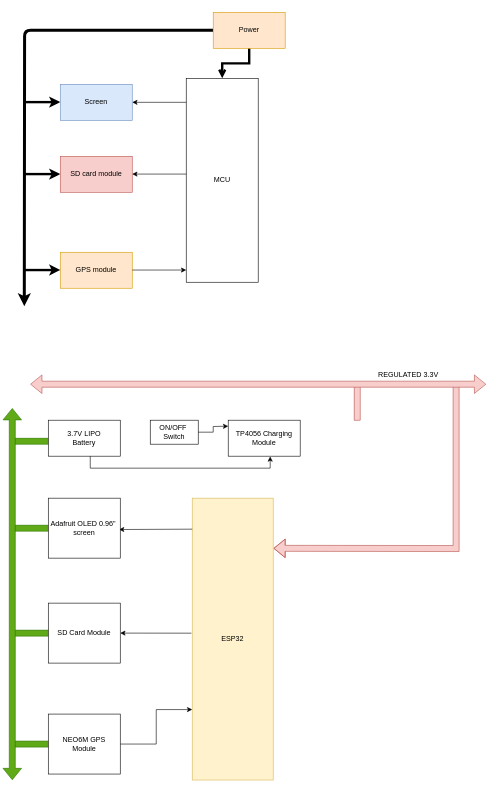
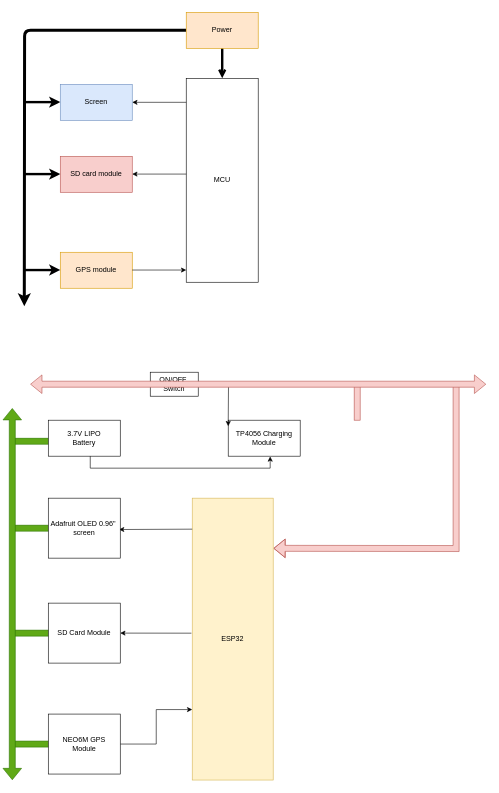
  <mxCell id="0" />
  <mxCell id="1" parent="0" />
  <mxCell id="2" value="" style="rounded=0;whiteSpace=wrap;html=1;fillColor=#60a917;fontColor=#ffffff;strokeColor=#2D7600;" vertex="1" parent="1"><mxGeometry x="20" y="1235" width="70" height="10" as="geometry" /></mxCell>
  <mxCell id="3" value="" style="rounded=0;whiteSpace=wrap;html=1;fillColor=#60a917;fontColor=#ffffff;strokeColor=#2D7600;" vertex="1" parent="1"><mxGeometry x="20" y="1050" width="70" height="10" as="geometry" /></mxCell>
  <mxCell id="4" value="" style="rounded=0;whiteSpace=wrap;html=1;fillColor=#60a917;fontColor=#ffffff;strokeColor=#2D7600;" vertex="1" parent="1"><mxGeometry x="20" y="730" width="70" height="10" as="geometry" /></mxCell>
  <mxCell id="5" value="" style="shape=flexArrow;endArrow=classic;html=1;rounded=0;entryX=1.004;entryY=0.178;entryDx=0;entryDy=0;entryPerimeter=0;fillColor=#f8cecc;strokeColor=#b85450;" edge="1" parent="1" target="20"><mxGeometry width="50" height="50" relative="1" as="geometry"><mxPoint x="760" y="640" as="sourcePoint" /><mxPoint x="630" y="870" as="targetPoint" /><Array as="points"><mxPoint x="760" y="914" /></Array></mxGeometry></mxCell>
  <mxCell id="6" value="" style="rounded=0;whiteSpace=wrap;html=1;fillColor=#f8cecc;strokeColor=#b85450;" vertex="1" parent="1"><mxGeometry x="590" y="640" width="10" height="60" as="geometry" /></mxCell>
  <mxCell id="7" value="SD card module" style="rounded=0;whiteSpace=wrap;html=1;fillColor=#f8cecc;strokeColor=#b85450;" vertex="1" parent="1"><mxGeometry x="100" y="260" width="120" height="60" as="geometry" /></mxCell>
  <mxCell id="8" value="GPS module" style="rounded=0;whiteSpace=wrap;html=1;fillColor=#ffe6cc;strokeColor=#d79b00;" vertex="1" parent="1"><mxGeometry x="100" y="420" width="120" height="60" as="geometry" /></mxCell>
  <mxCell id="9" value="Screen" style="rounded=0;whiteSpace=wrap;html=1;fillColor=#dae8fc;strokeColor=#6c8ebf;" vertex="1" parent="1"><mxGeometry x="100" y="140" width="120" height="60" as="geometry" /></mxCell>
  <mxCell id="10" style="edgeStyle=orthogonalEdgeStyle;rounded=0;orthogonalLoop=1;jettySize=auto;html=1;strokeWidth=4;endArrow=open;" edge="1" parent="1" source="12" target="13"><mxGeometry relative="1" as="geometry" /></mxCell>
  <mxCell id="11" style="edgeStyle=orthogonalEdgeStyle;rounded=1;orthogonalLoop=1;jettySize=auto;html=1;strokeWidth=5;curved=0;" edge="1" parent="1" source="12"><mxGeometry relative="1" as="geometry"><mxPoint x="40" y="510" as="targetPoint" /></mxGeometry></mxCell>
- <mxCell id="12" value="Power" style="rounded=0;whiteSpace=wrap;html=1;fillColor=#ffe6cc;strokeColor=#d79b00;" vertex="1" parent="1"><mxGeometry x="355" y="20" width="120" height="60" as="geometry" /></mxCell>
+ <mxCell id="12" value="Power" style="rounded=0;whiteSpace=wrap;html=1;fillColor=#ffe6cc;strokeColor=#d79b00;" vertex="1" parent="1"><mxGeometry x="310" y="20" width="120" height="60" as="geometry" /></mxCell>
  <mxCell id="13" value="MCU" style="rounded=0;whiteSpace=wrap;html=1;" vertex="1" parent="1"><mxGeometry x="310" y="130" width="120" height="340" as="geometry" /></mxCell>
  <mxCell id="14" value="" style="endArrow=classic;html=1;rounded=0;entryX=1;entryY=0.5;entryDx=0;entryDy=0;" edge="1" parent="1" target="9"><mxGeometry width="50" height="50" relative="1" as="geometry"><mxPoint x="310" y="170" as="sourcePoint" /><mxPoint x="300" y="160" as="targetPoint" /></mxGeometry></mxCell>
  <mxCell id="15" value="" style="endArrow=classic;html=1;rounded=0;entryX=1;entryY=0.5;entryDx=0;entryDy=0;" edge="1" parent="1"><mxGeometry width="50" height="50" relative="1" as="geometry"><mxPoint x="310" y="289.66" as="sourcePoint" /><mxPoint x="220" y="289.66" as="targetPoint" /></mxGeometry></mxCell>
  <mxCell id="16" value="" style="endArrow=classic;html=1;rounded=0;entryX=1;entryY=0.5;entryDx=0;entryDy=0;" edge="1" parent="1"><mxGeometry width="50" height="50" relative="1" as="geometry"><mxPoint x="220" y="449.66" as="sourcePoint" /><mxPoint x="310" y="449.66" as="targetPoint" /></mxGeometry></mxCell>
  <mxCell id="17" value="" style="endArrow=classic;html=1;rounded=0;strokeWidth=4;" edge="1" parent="1"><mxGeometry width="50" height="50" relative="1" as="geometry"><mxPoint x="40" y="449.66" as="sourcePoint" /><mxPoint x="100" y="449.66" as="targetPoint" /></mxGeometry></mxCell>
  <mxCell id="18" value="" style="endArrow=classic;html=1;rounded=0;strokeWidth=4;" edge="1" parent="1"><mxGeometry width="50" height="50" relative="1" as="geometry"><mxPoint x="40" y="289.66" as="sourcePoint" /><mxPoint x="100" y="289.66" as="targetPoint" /></mxGeometry></mxCell>
  <mxCell id="19" value="" style="endArrow=classic;html=1;rounded=0;strokeWidth=4;" edge="1" parent="1"><mxGeometry width="50" height="50" relative="1" as="geometry"><mxPoint x="40" y="169.66" as="sourcePoint" /><mxPoint x="100" y="169.66" as="targetPoint" /></mxGeometry></mxCell>
  <mxCell id="20" value="ESP32" style="rounded=0;whiteSpace=wrap;html=1;fillColor=#fff2cc;strokeColor=#d6b656;" vertex="1" parent="1"><mxGeometry x="320" y="830" width="135" height="470" as="geometry" /></mxCell>
  <mxCell id="21" style="edgeStyle=orthogonalEdgeStyle;rounded=0;orthogonalLoop=1;jettySize=auto;html=1;entryX=0;entryY=0.75;entryDx=0;entryDy=0;" edge="1" parent="1" source="22" target="20"><mxGeometry relative="1" as="geometry" /></mxCell>
  <mxCell id="22" value="NEO6M GPS &lt;br&gt;Module" style="rounded=0;whiteSpace=wrap;html=1;" vertex="1" parent="1"><mxGeometry x="80" y="1190" width="120" height="100" as="geometry" /></mxCell>
  <mxCell id="23" value="SD Card Module" style="rounded=0;whiteSpace=wrap;html=1;" vertex="1" parent="1"><mxGeometry x="80" y="1005" width="120" height="100" as="geometry" /></mxCell>
  <mxCell id="24" value="TP4056 Charging Module" style="rounded=0;whiteSpace=wrap;html=1;" vertex="1" parent="1"><mxGeometry x="380" y="700" width="120" height="60" as="geometry" /></mxCell>
  <mxCell id="25" value="3.7V LIPO &lt;br&gt;Battery" style="rounded=0;whiteSpace=wrap;html=1;" vertex="1" parent="1"><mxGeometry x="80" y="700" width="120" height="60" as="geometry" /></mxCell>
- <mxCell id="26" value="ON/OFF&amp;nbsp;&lt;br&gt;Switch" style="rounded=0;whiteSpace=wrap;html=1;" vertex="1" parent="1"><mxGeometry x="250" y="700" width="80" height="40" as="geometry" /></mxCell>
+ <mxCell id="26" value="ON/OFF&amp;nbsp;&lt;br&gt;Switch" style="rounded=0;whiteSpace=wrap;html=1;" vertex="1" parent="1"><mxGeometry x="250" y="620" width="80" height="40" as="geometry" /></mxCell>
  <mxCell id="27" value="" style="endArrow=classic;html=1;rounded=0;exitX=0;exitY=0.11;exitDx=0;exitDy=0;exitPerimeter=0;entryX=0.983;entryY=0.523;entryDx=0;entryDy=0;entryPerimeter=0;" edge="1" parent="1" source="20" target="32"><mxGeometry width="50" height="50" relative="1" as="geometry"><mxPoint x="360" y="900" as="sourcePoint" /><mxPoint x="410" y="850" as="targetPoint" /></mxGeometry></mxCell>
  <mxCell id="28" value="" style="endArrow=classic;html=1;rounded=0;exitX=-0.01;exitY=0.479;exitDx=0;exitDy=0;exitPerimeter=0;entryX=1;entryY=0.5;entryDx=0;entryDy=0;" edge="1" parent="1" source="20" target="23"><mxGeometry width="50" height="50" relative="1" as="geometry"><mxPoint x="160" y="1010" as="sourcePoint" /><mxPoint x="210" y="960" as="targetPoint" /></mxGeometry></mxCell>
  <mxCell id="29" style="edgeStyle=orthogonalEdgeStyle;rounded=0;orthogonalLoop=1;jettySize=auto;html=1;" edge="1" parent="1" source="26"><mxGeometry relative="1" as="geometry"><mxPoint x="380" y="710" as="targetPoint" /></mxGeometry></mxCell>
  <mxCell id="30" value="" style="shape=flexArrow;endArrow=classic;startArrow=classic;html=1;rounded=0;fillColor=#f8cecc;strokeColor=#b85450;" edge="1" parent="1"><mxGeometry width="100" height="100" relative="1" as="geometry"><mxPoint x="50" y="640" as="sourcePoint" /><mxPoint x="810" y="640" as="targetPoint" /></mxGeometry></mxCell>
  <mxCell id="31" value="" style="rounded=0;whiteSpace=wrap;html=1;fillColor=#60a917;fontColor=#ffffff;strokeColor=#2D7600;" vertex="1" parent="1"><mxGeometry x="20" y="875" width="70" height="10" as="geometry" /></mxCell>
  <mxCell id="32" value="Adafruit OLED 0.96&quot;&amp;nbsp;&lt;br&gt;screen" style="rounded=0;whiteSpace=wrap;html=1;" vertex="1" parent="1"><mxGeometry x="80" y="830" width="120" height="100" as="geometry" /></mxCell>
  <mxCell id="33" value="" style="shape=flexArrow;endArrow=classic;startArrow=classic;html=1;rounded=0;fillColor=#60a917;strokeColor=#2D7600;" edge="1" parent="1"><mxGeometry width="100" height="100" relative="1" as="geometry"><mxPoint x="20" y="1300" as="sourcePoint" /><mxPoint x="20" y="680" as="targetPoint" /></mxGeometry></mxCell>
- <mxCell id="34" value="REGULATED 3.3V" style="text;html=1;align=center;verticalAlign=middle;resizable=0;points=[];autosize=1;strokeColor=none;fillColor=none;" vertex="1" parent="1"><mxGeometry x="620" y="610" width="120" height="30" as="geometry" /></mxCell>
  <mxCell id="35" style="edgeStyle=orthogonalEdgeStyle;rounded=0;orthogonalLoop=1;jettySize=auto;html=1;entryX=0.583;entryY=1.008;entryDx=0;entryDy=0;entryPerimeter=0;" edge="1" parent="1" source="25" target="24"><mxGeometry relative="1" as="geometry"><Array as="points"><mxPoint x="150" y="780" /><mxPoint x="450" y="780" /></Array></mxGeometry></mxCell>
